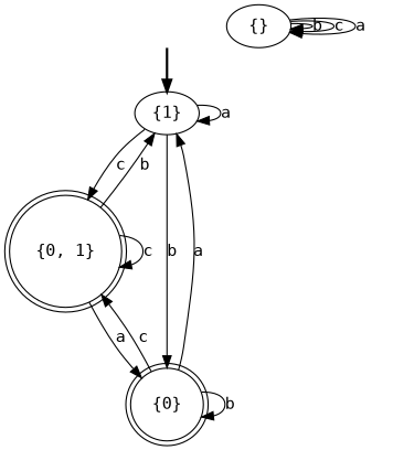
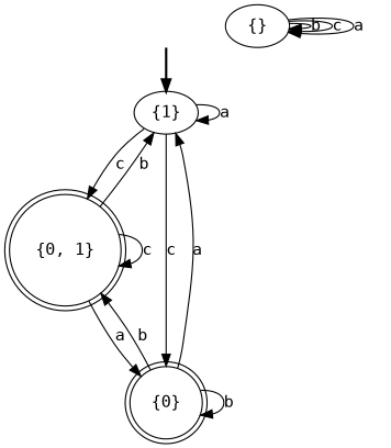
  digraph {
    fontname="DejaVu Sans Mono"
    node [fontname="DejaVu Sans Mono"]
    edge [fontname="DejaVu Sans Mono"]
    fake [style=invisible]
    "{1}" [root=true]
    "{0, 1}" [shape=doublecircle]
    "{0}" [shape=doublecircle]
    "{}"
    fake -> "{1}" [style=bold]
    "{1}" -> "{1}" [label=a]
    "{1}" -> "{0, 1}" [label=c]
-   "{1}" -> "{0}" [label=b]
+   "{1}" -> "{0}" [label=c]
    "{0, 1}" -> "{1}" [label=b]
    "{0, 1}" -> "{0, 1}" [label=c]
    "{0, 1}" -> "{0}" [label=a]
    "{0}" -> "{1}" [label=a]
-   "{0}" -> "{0, 1}" [label=c]
+   "{0}" -> "{0, 1}" [label=b]
    "{0}" -> "{0}" [label=b]
    "{}" -> "{}" [label=b]
    "{}" -> "{}" [label=c]
    "{}" -> "{}" [label=a]
  }
